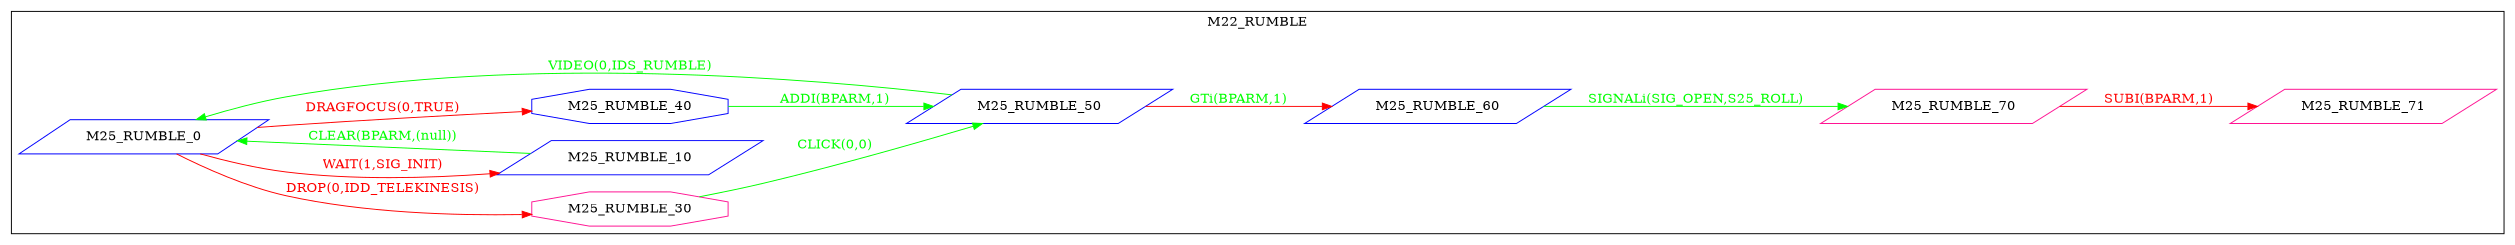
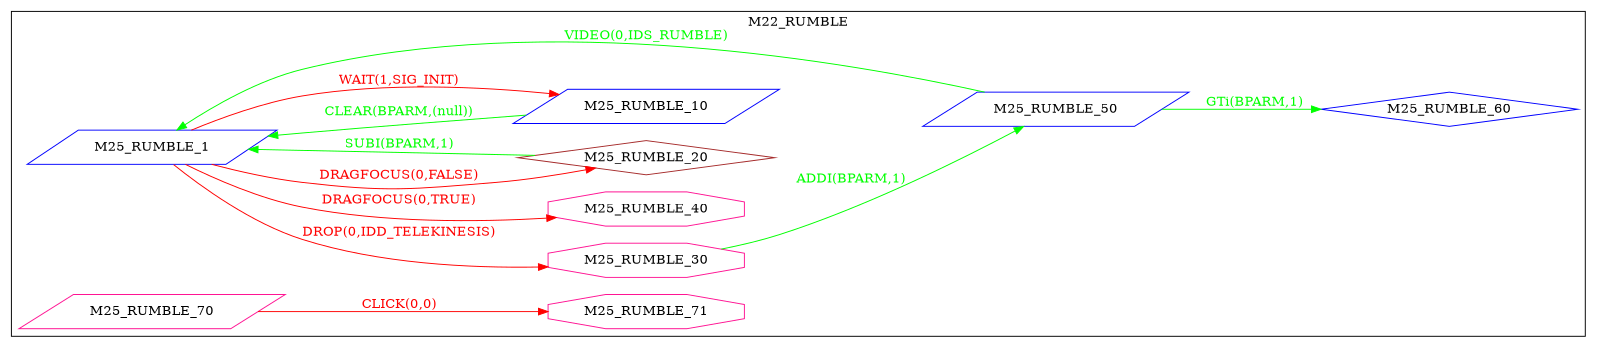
  digraph {
    rankdir=LR
    node [color=blue shape=parallelogram]
    edge [color=green fontcolor=green]
-   M25_RUMBLE_0
+   M25_RUMBLE_0 [label=M25_RUMBLE_1]
    M25_RUMBLE_10
+   M25_RUMBLE_20 [color=brown shape=diamond]
    M25_RUMBLE_30 [color=deeppink shape=octagon]
-   M25_RUMBLE_40 [shape=octagon]
+   M25_RUMBLE_40 [color=deeppink shape=octagon]
    M25_RUMBLE_50
-   M25_RUMBLE_60
+   M25_RUMBLE_60 [shape=diamond]
    M25_RUMBLE_70 [color=deeppink]
-   M25_RUMBLE_71 [color=deeppink]
+   M25_RUMBLE_71 [color=deeppink shape=octagon]
    subgraph cluster_1 {
      label=M22_RUMBLE
      M25_RUMBLE_0
      M25_RUMBLE_10
+     M25_RUMBLE_20
      M25_RUMBLE_30
      M25_RUMBLE_40
      M25_RUMBLE_50
      M25_RUMBLE_60
      M25_RUMBLE_70
      M25_RUMBLE_71
    }
    M25_RUMBLE_0 -> M25_RUMBLE_10 [color=red fontcolor=red label="WAIT(1,SIG_INIT)"]
+   M25_RUMBLE_0 -> M25_RUMBLE_20 [color=red fontcolor=red label="DRAGFOCUS(0,FALSE)"]
    M25_RUMBLE_0 -> M25_RUMBLE_30 [color=red fontcolor=red label="DROP(0,IDD_TELEKINESIS)"]
    M25_RUMBLE_0 -> M25_RUMBLE_40 [color=red fontcolor=red label="DRAGFOCUS(0,TRUE)"]
    M25_RUMBLE_10 -> M25_RUMBLE_0 [label="CLEAR(BPARM,(null))"]
-   M25_RUMBLE_30 -> M25_RUMBLE_50 [label="CLICK(0,0)"]
-   M25_RUMBLE_40 -> M25_RUMBLE_50 [label="ADDI(BPARM,1)"]
+   M25_RUMBLE_20 -> M25_RUMBLE_0 [label="SUBI(BPARM,1)"]
+   M25_RUMBLE_30 -> M25_RUMBLE_50 [label="ADDI(BPARM,1)"]
    M25_RUMBLE_50 -> M25_RUMBLE_0 [label="VIDEO(0,IDS_RUMBLE)"]
-   M25_RUMBLE_50 -> M25_RUMBLE_60 [color=red label="GTi(BPARM,1)"]
-   M25_RUMBLE_60 -> M25_RUMBLE_70 [label="SIGNALi(SIG_OPEN,S25_ROLL)"]
-   M25_RUMBLE_70 -> M25_RUMBLE_71 [color=red fontcolor=red label="SUBI(BPARM,1)"]
+   M25_RUMBLE_50 -> M25_RUMBLE_60 [label="GTi(BPARM,1)"]
+   M25_RUMBLE_70 -> M25_RUMBLE_71 [color=red fontcolor=red label="CLICK(0,0)"]
  }
